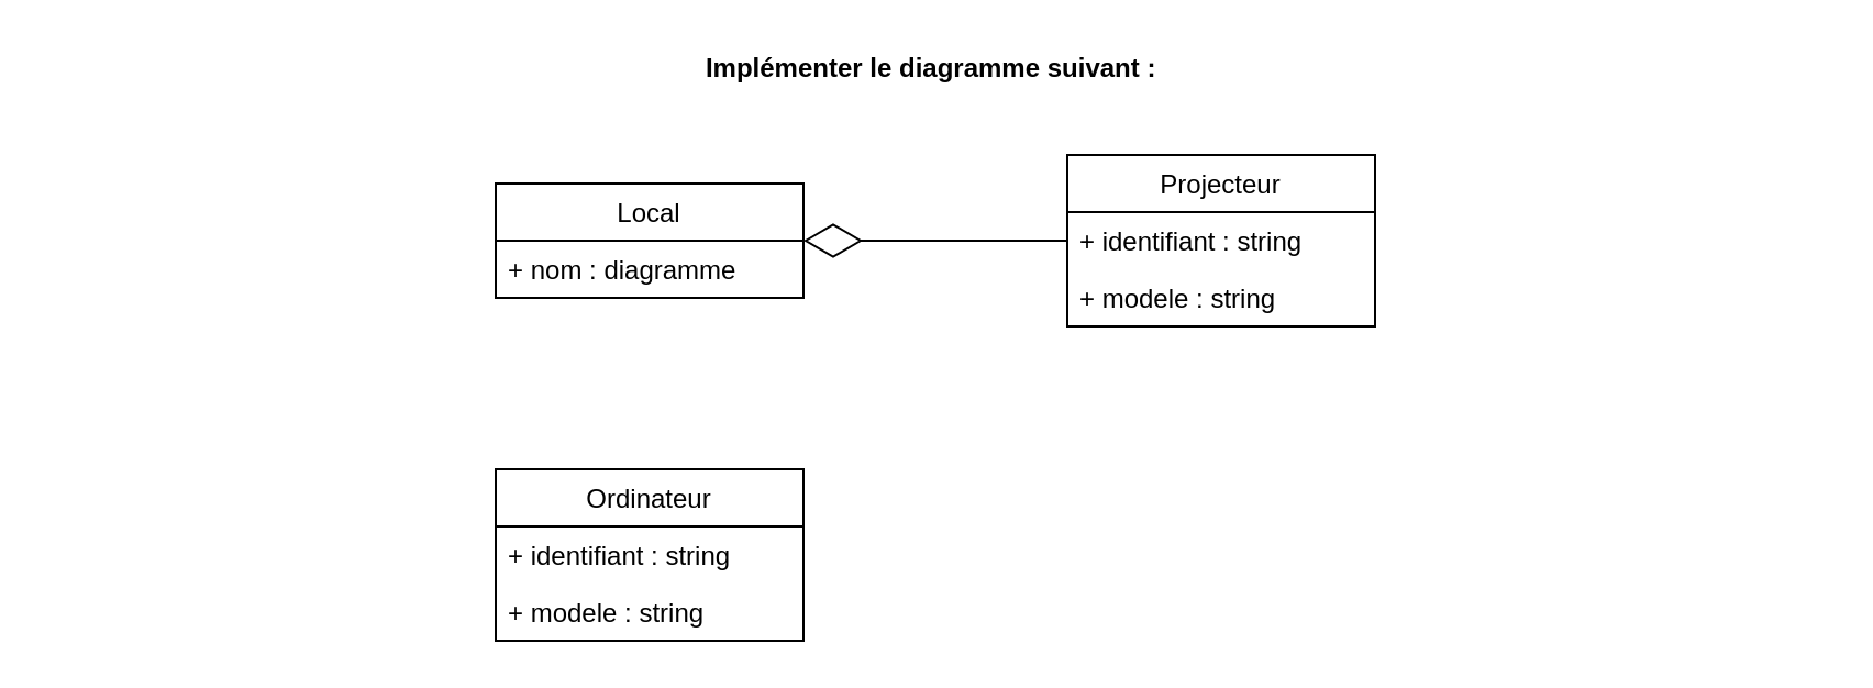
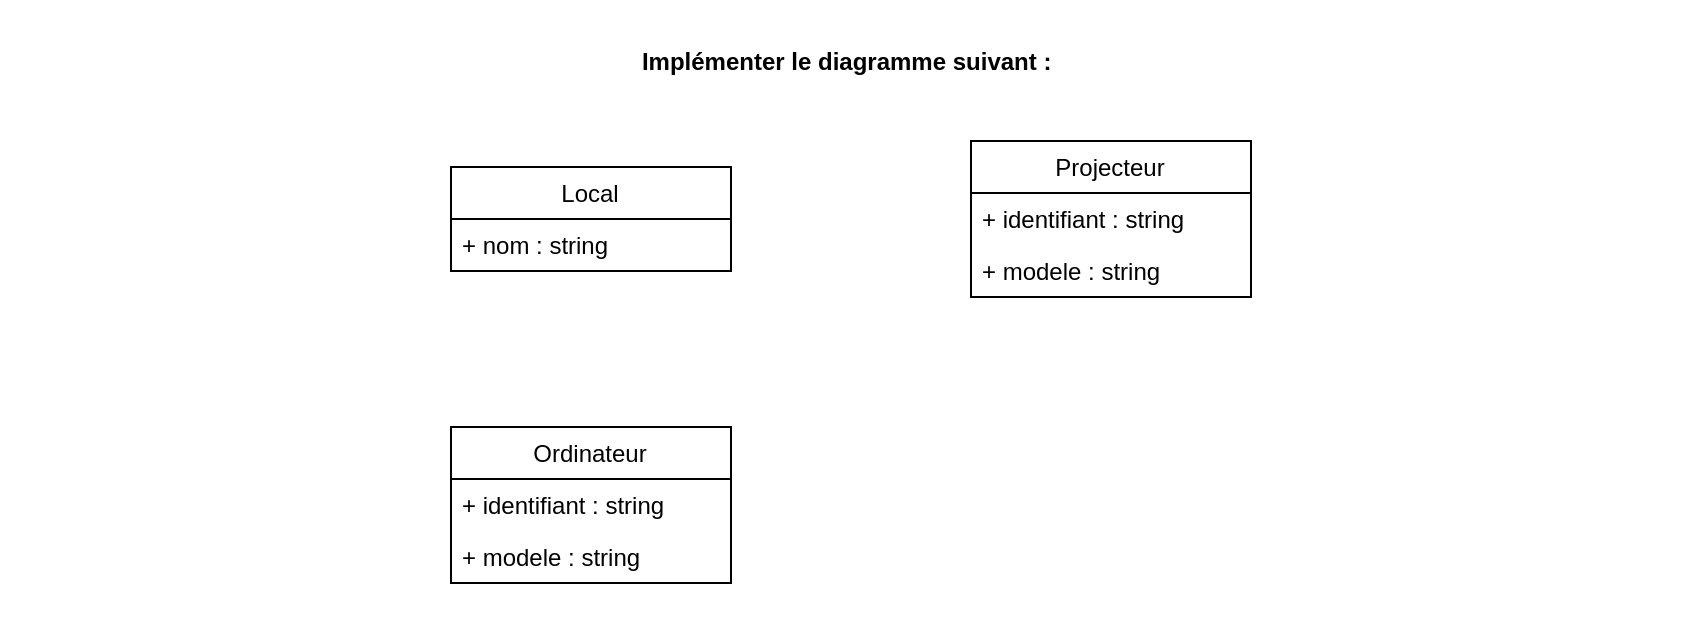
  <mxCell id="0" />
  <mxCell id="1" parent="0" />
  <mxCell id="2" value="Local" style="swimlane;fontStyle=0;childLayout=stackLayout;horizontal=1;startSize=26;fillColor=none;horizontalStack=0;resizeParent=1;resizeParentMax=0;resizeLast=0;collapsible=1;marginBottom=0;" parent="1" vertex="1"><mxGeometry x="225" y="83" width="140" height="52" as="geometry" /></mxCell>
- <mxCell id="3" value="+ nom : diagramme" style="text;strokeColor=none;fillColor=none;align=left;verticalAlign=top;spacingLeft=4;spacingRight=4;overflow=hidden;rotatable=0;points=[[0,0.5],[1,0.5]];portConstraint=eastwest;" parent="2" vertex="1"><mxGeometry y="26" width="140" height="26" as="geometry" /></mxCell>
+ <mxCell id="3" value="+ nom : string" style="text;strokeColor=none;fillColor=none;align=left;verticalAlign=top;spacingLeft=4;spacingRight=4;overflow=hidden;rotatable=0;points=[[0,0.5],[1,0.5]];portConstraint=eastwest;" parent="2" vertex="1"><mxGeometry y="26" width="140" height="26" as="geometry" /></mxCell>
  <mxCell id="4" value="Ordinateur" style="swimlane;fontStyle=0;childLayout=stackLayout;horizontal=1;startSize=26;fillColor=none;horizontalStack=0;resizeParent=1;resizeParentMax=0;resizeLast=0;collapsible=1;marginBottom=0;" parent="1" vertex="1"><mxGeometry x="225" y="213" width="140" height="78" as="geometry" /></mxCell>
  <mxCell id="5" value="+ identifiant : string" style="text;strokeColor=none;fillColor=none;align=left;verticalAlign=top;spacingLeft=4;spacingRight=4;overflow=hidden;rotatable=0;points=[[0,0.5],[1,0.5]];portConstraint=eastwest;" parent="4" vertex="1"><mxGeometry y="26" width="140" height="26" as="geometry" /></mxCell>
  <mxCell id="6" value="+ modele : string" style="text;strokeColor=none;fillColor=none;align=left;verticalAlign=top;spacingLeft=4;spacingRight=4;overflow=hidden;rotatable=0;points=[[0,0.5],[1,0.5]];portConstraint=eastwest;" parent="4" vertex="1"><mxGeometry y="52" width="140" height="26" as="geometry" /></mxCell>
  <mxCell id="7" value="Projecteur" style="swimlane;fontStyle=0;childLayout=stackLayout;horizontal=1;startSize=26;fillColor=none;horizontalStack=0;resizeParent=1;resizeParentMax=0;resizeLast=0;collapsible=1;marginBottom=0;" parent="1" vertex="1"><mxGeometry x="485" y="70" width="140" height="78" as="geometry" /></mxCell>
  <mxCell id="8" value="+ identifiant : string" style="text;strokeColor=none;fillColor=none;align=left;verticalAlign=top;spacingLeft=4;spacingRight=4;overflow=hidden;rotatable=0;points=[[0,0.5],[1,0.5]];portConstraint=eastwest;" parent="7" vertex="1"><mxGeometry y="26" width="140" height="26" as="geometry" /></mxCell>
  <mxCell id="9" value="+ modele : string" style="text;strokeColor=none;fillColor=none;align=left;verticalAlign=top;spacingLeft=4;spacingRight=4;overflow=hidden;rotatable=0;points=[[0,0.5],[1,0.5]];portConstraint=eastwest;" parent="7" vertex="1"><mxGeometry y="52" width="140" height="26" as="geometry" /></mxCell>
- <mxCell id="10" value="" style="endArrow=diamondThin;endFill=0;endSize=24;html=1;" parent="1" source="7" target="2" edge="1"><mxGeometry width="160" relative="1" as="geometry"><mxPoint x="45" y="163" as="sourcePoint" /><mxPoint x="205" y="163" as="targetPoint" /></mxGeometry></mxCell>
  <mxCell id="11" value="Implémenter le diagramme suivant : " style="text;align=center;fontStyle=1;verticalAlign=middle;spacingLeft=3;spacingRight=3;strokeColor=none;rotatable=0;points=[[0,0.5],[1,0.5]];portConstraint=eastwest;" parent="1" vertex="1"><mxGeometry x="20" y="20" width="810" height="20" as="geometry" /></mxCell>
